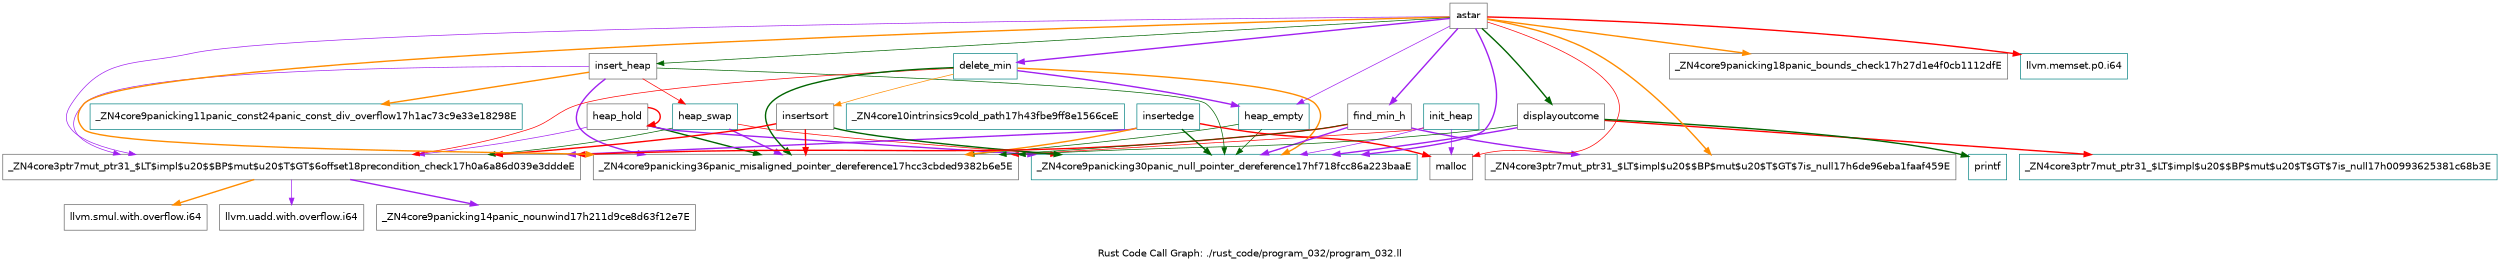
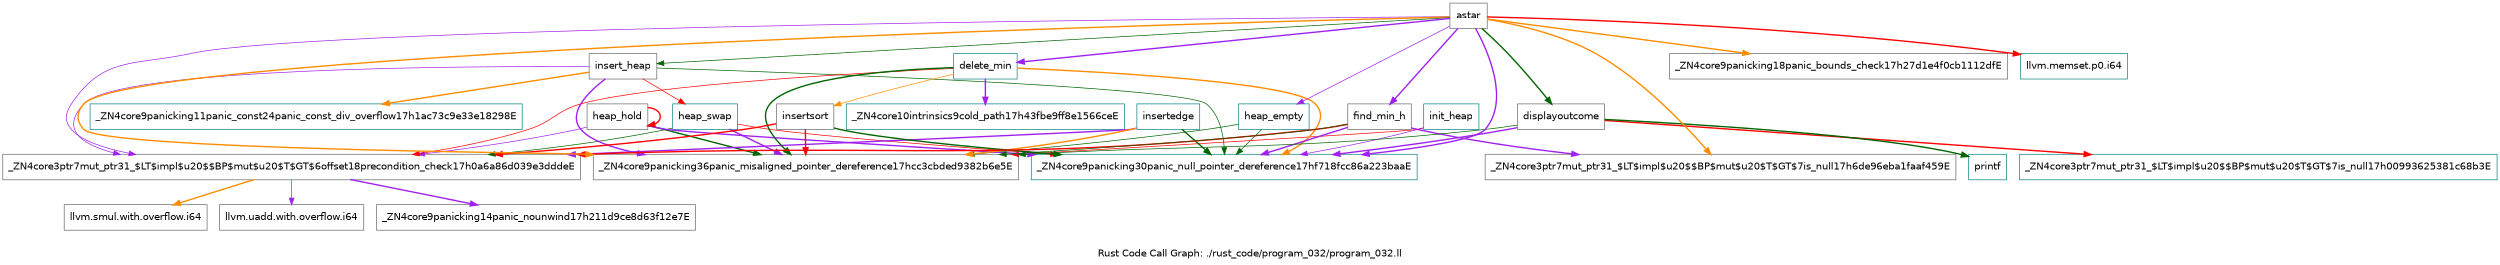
  digraph {
    fontname="DejaVu Sans"
    label="Rust Code Call Graph: ./rust_code/program_032/program_032.ll"
    node [color=gray40 fontname="DejaVu Sans" shape=record]
    edge [color=purple fontname="DejaVu Sans" style=bold]
    n1 [color=teal label="{_ZN4core10intrinsics9cold_path17h43fbe9ff8e1566ceE}"]
    n2 [label="{_ZN4core3ptr7mut_ptr31_$LT$impl$u20$$BP$mut$u20$T$GT$6offset18precondition_check17h0a6a86d039e3dddeE}"]
    n3 [label="{llvm.smul.with.overflow.i64}"]
    n4 [label="{llvm.uadd.with.overflow.i64}"]
    n5 [label="{_ZN4core9panicking14panic_nounwind17h211d9ce8d63f12e7E}"]
    n6 [color=teal label="{_ZN4core3ptr7mut_ptr31_$LT$impl$u20$$BP$mut$u20$T$GT$7is_null17h00993625381c68b3E}"]
    n7 [label="{_ZN4core3ptr7mut_ptr31_$LT$impl$u20$$BP$mut$u20$T$GT$7is_null17h6de96eba1faaf459E}"]
    n8 [color=teal label="{heap_empty}"]
    n9 [label="{_ZN4core9panicking36panic_misaligned_pointer_dereference17hcc3cbded9382b6e5E}"]
    n10 [color=teal label="{_ZN4core9panicking30panic_null_pointer_dereference17hf718fcc86a223baaE}"]
    n11 [color=teal label="{heap_swap}"]
    n12 [color=teal label="{init_heap}"]
-   n13 [label="{malloc}"]
    n14 [label="{heap_hold}"]
    n15 [color=teal label="{insertedge}"]
    n16 [label="{insert_heap}"]
    n17 [color=teal label="{_ZN4core9panicking11panic_const24panic_const_div_overflow17h1ac73c9e33e18298E}"]
    n18 [color=teal label="{delete_min}"]
    n19 [label="{insertsort}"]
    n20 [label="{find_min_h}"]
    n21 [label="{displayoutcome}"]
    n22 [color=teal label="{printf}"]
    n23 [label="{astar}"]
    n24 [label="{_ZN4core9panicking18panic_bounds_check17h27d1e4f0cb1112dfE}"]
    n25 [color=teal label="{llvm.memset.p0.i64}"]
    n2 -> n3 [color=darkorange]
    n2 -> n4 [style=solid]
    n2 -> n5
    n8 -> n9 [color=darkgreen style=solid]
    n8 -> n10 [color=darkgreen style=solid]
    n11 -> n2 [color=darkgreen style=solid]
    n11 -> n9
    n11 -> n10 [color=red style=solid]
    n12 -> n9 [color=red style=solid]
    n12 -> n10 [style=solid]
-   n12 -> n13 [style=solid]
    n14 -> n2 [style=solid]
    n14 -> n9 [color=darkgreen]
    n14 -> n10
    n14 -> n14 [color=red]
    n15 -> n2
    n15 -> n9 [color=darkorange]
    n15 -> n10 [color=darkgreen]
-   n15 -> n13 [color=red]
    n16 -> n2 [style=solid]
    n16 -> n9
    n16 -> n10 [color=darkgreen style=solid]
    n16 -> n11 [color=red style=solid]
    n16 -> n17 [color=darkorange]
    n18 -> n2 [color=red style=solid]
-   n18 -> n8
+   n18 -> n1
    n18 -> n9 [color=darkgreen]
    n18 -> n10 [color=darkorange]
    n18 -> n19 [color=darkorange style=solid]
    n19 -> n2 [color=red]
    n19 -> n9 [color=red]
    n19 -> n10 [color=darkgreen]
    n20 -> n2 [color=red]
    n20 -> n7
    n20 -> n9 [color=darkgreen style=solid]
    n20 -> n10
    n21 -> n6 [color=red]
    n21 -> n9 [color=darkgreen style=solid]
    n21 -> n10
    n21 -> n22 [color=darkgreen]
    n23 -> n2 [style=solid]
    n23 -> n7 [color=darkorange]
    n23 -> n8 [style=solid]
    n23 -> n9 [color=darkorange]
    n23 -> n10
-   n23 -> n13 [color=red style=solid]
    n23 -> n16 [color=darkgreen style=solid]
    n23 -> n18
    n23 -> n20
    n23 -> n21 [color=darkgreen]
    n23 -> n24 [color=darkorange]
    n23 -> n25 [color=red]
  }
